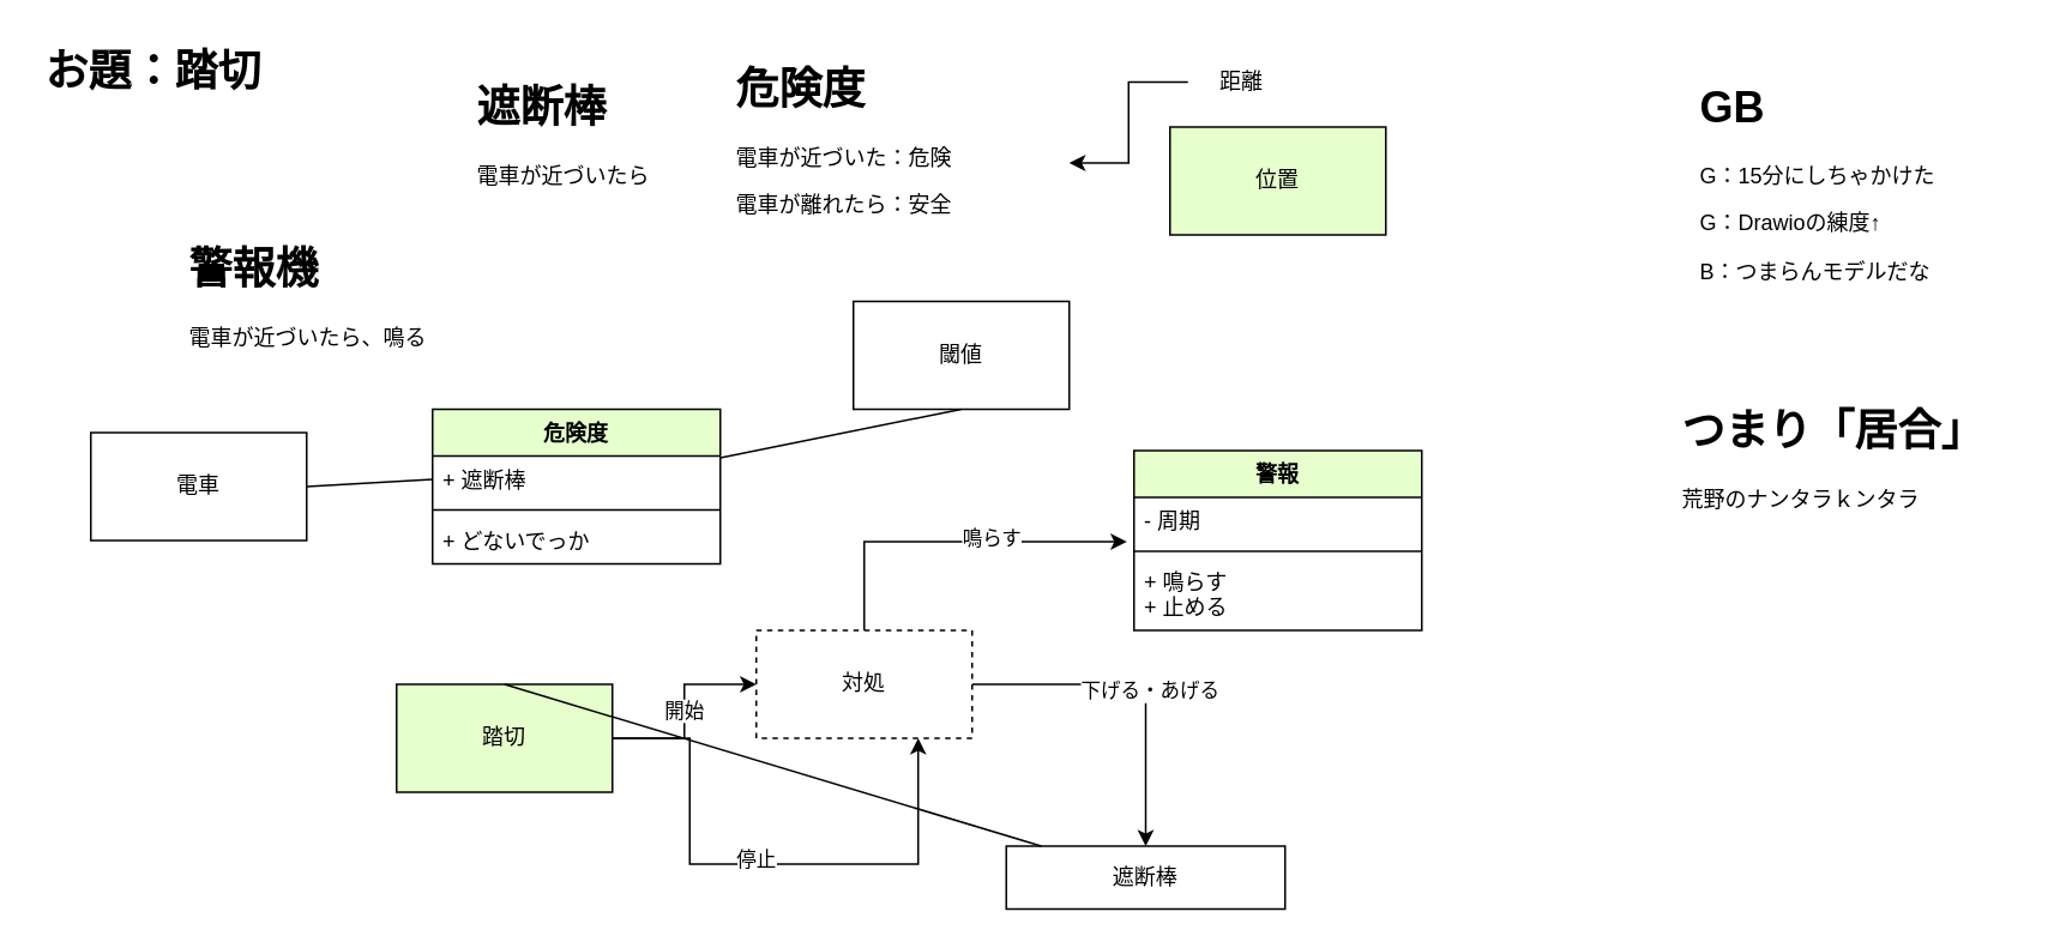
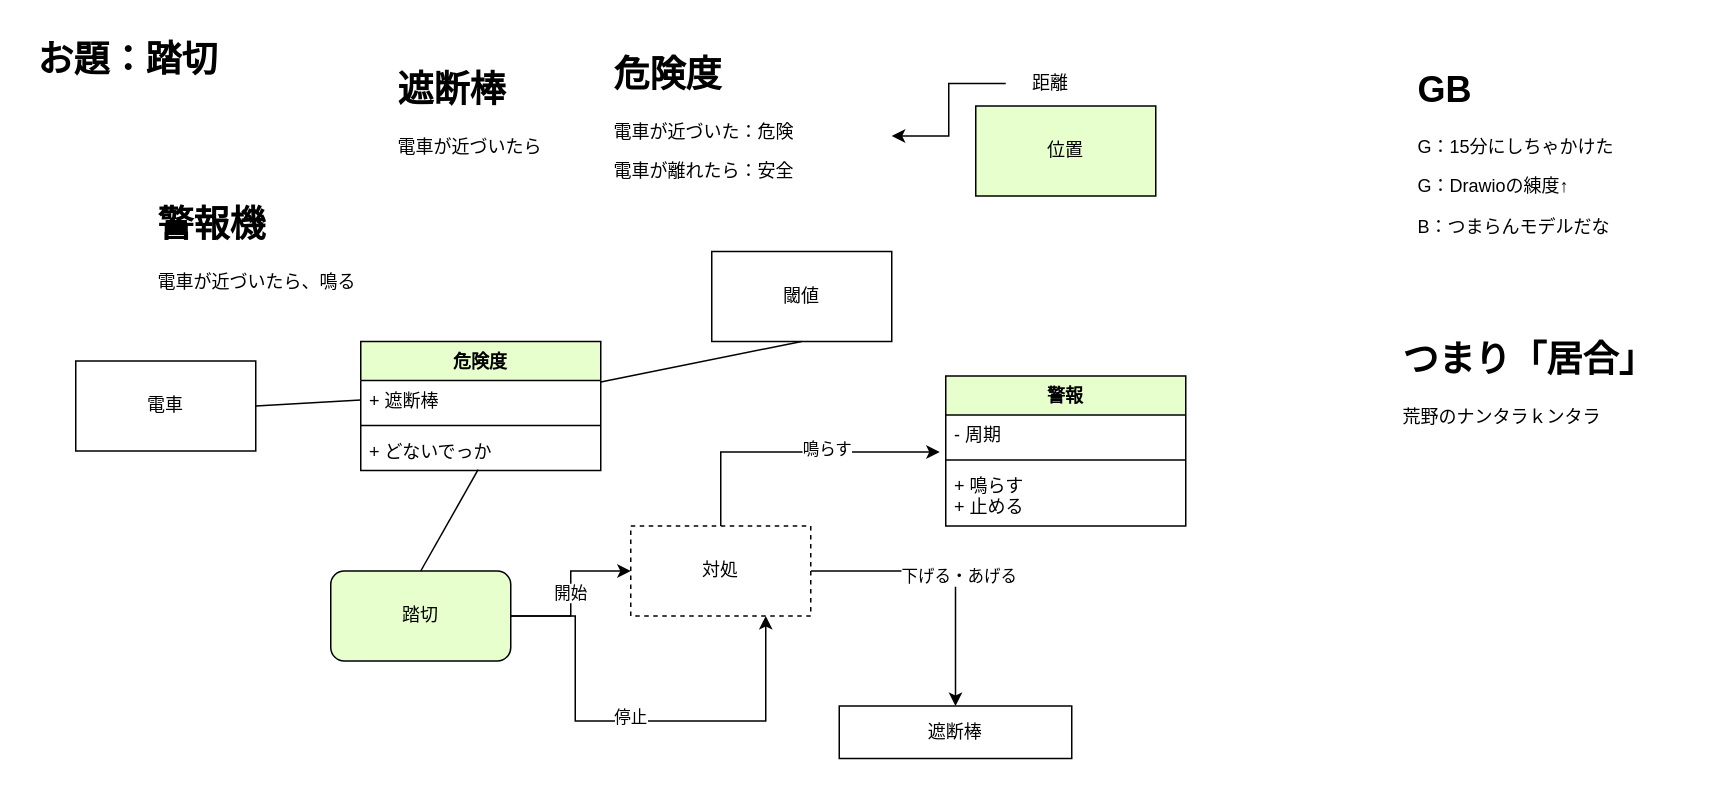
  <mxCell id="0" />
  <mxCell id="1" parent="0" />
  <mxCell id="2" value="&lt;h1&gt;警報機&lt;/h1&gt;&lt;p&gt;電車が近づいたら、鳴る&lt;/p&gt;&lt;p&gt;&lt;br&gt;&lt;/p&gt;" style="text;html=1;strokeColor=none;fillColor=none;spacing=5;spacingTop=-20;whiteSpace=wrap;overflow=hidden;rounded=0;" vertex="1" parent="1"><mxGeometry x="100" y="130" width="190" height="120" as="geometry" /></mxCell>
  <mxCell id="3" value="&lt;h1&gt;遮断棒&lt;/h1&gt;&lt;p&gt;電車が近づいたら&lt;/p&gt;" style="text;html=1;strokeColor=none;fillColor=none;spacing=5;spacingTop=-20;whiteSpace=wrap;overflow=hidden;rounded=0;" vertex="1" parent="1"><mxGeometry x="260" y="40" width="190" height="120" as="geometry" /></mxCell>
  <mxCell id="4" value="電車" style="rounded=0;whiteSpace=wrap;html=1;" vertex="1" parent="1"><mxGeometry x="50" y="240" width="120" height="60" as="geometry" /></mxCell>
  <mxCell id="5" value="遮断棒" style="rounded=0;whiteSpace=wrap;html=1;" vertex="1" parent="1"><mxGeometry x="559" y="470" width="155" height="35" as="geometry" /></mxCell>
  <mxCell id="6" value="&lt;h1&gt;危険度&lt;/h1&gt;&lt;p&gt;電車が近づいた：危険&lt;/p&gt;&lt;p&gt;電車が離れたら：安全&lt;/p&gt;" style="text;html=1;strokeColor=none;fillColor=none;spacing=5;spacingTop=-20;whiteSpace=wrap;overflow=hidden;rounded=0;" vertex="1" parent="1"><mxGeometry x="404" y="30" width="190" height="120" as="geometry" /></mxCell>
  <mxCell id="7" value="開始" style="edgeStyle=orthogonalEdgeStyle;rounded=0;orthogonalLoop=1;jettySize=auto;html=1;entryX=0;entryY=0.5;entryDx=0;entryDy=0;" edge="1" parent="1" source="10" target="21"><mxGeometry relative="1" as="geometry" /></mxCell>
  <mxCell id="8" style="edgeStyle=orthogonalEdgeStyle;rounded=0;orthogonalLoop=1;jettySize=auto;html=1;entryX=0.75;entryY=1;entryDx=0;entryDy=0;" edge="1" parent="1" source="10" target="21"><mxGeometry relative="1" as="geometry"><mxPoint x="510" y="460" as="targetPoint" /><Array as="points"><mxPoint x="383" y="410" /><mxPoint x="383" y="480" /><mxPoint x="510" y="480" /></Array></mxGeometry></mxCell>
  <mxCell id="9" value="停止" style="edgeLabel;html=1;align=center;verticalAlign=middle;resizable=0;points=[];" vertex="1" connectable="0" parent="8"><mxGeometry x="-0.036" y="3" relative="1" as="geometry"><mxPoint as="offset" /></mxGeometry></mxCell>
- <mxCell id="10" value="踏切" style="rounded=0;whiteSpace=wrap;html=1;fillColor=#E6FFCC;" vertex="1" parent="1"><mxGeometry x="220" y="380" width="120" height="60" as="geometry" /></mxCell>
+ <mxCell id="10" value="踏切" style="whiteSpace=wrap;html=1;fillColor=#E6FFCC;rounded=1;" vertex="1" parent="1"><mxGeometry x="220" y="380" width="120" height="60" as="geometry" /></mxCell>
  <mxCell id="11" style="edgeStyle=orthogonalEdgeStyle;rounded=0;orthogonalLoop=1;jettySize=auto;html=1;" edge="1" parent="1" source="12" target="6"><mxGeometry relative="1" as="geometry" /></mxCell>
- <mxCell id="12" value="距離" style="text;html=1;strokeColor=none;fillColor=none;align=center;verticalAlign=middle;whiteSpace=wrap;rounded=0;" vertex="1" parent="1"><mxGeometry x="660" y="30" width="60" height="30" as="geometry" /></mxCell>
+ <mxCell id="12" value="距離" style="text;html=1;strokeColor=none;fillColor=none;align=center;verticalAlign=middle;whiteSpace=wrap;rounded=0;" vertex="1" parent="1"><mxGeometry x="670" y="40" width="60" height="30" as="geometry" /></mxCell>
  <mxCell id="13" value="位置" style="rounded=0;whiteSpace=wrap;html=1;fillColor=#e6ffcc;" vertex="1" parent="1"><mxGeometry x="650" y="70" width="120" height="60" as="geometry" /></mxCell>
  <mxCell id="14" value="&lt;h1&gt;お題：踏切&lt;/h1&gt;" style="text;html=1;strokeColor=none;fillColor=none;spacing=5;spacingTop=-20;whiteSpace=wrap;overflow=hidden;rounded=0;" vertex="1" parent="1"><mxGeometry x="20" y="20" width="190" height="50" as="geometry" /></mxCell>
- <mxCell id="15" value="" style="endArrow=none;html=1;rounded=0;exitX=0.5;exitY=0;exitDx=0;exitDy=0;" edge="1" parent="1" source="10" target="5"><mxGeometry width="50" height="50" relative="1" as="geometry"><mxPoint x="370" y="330" as="sourcePoint" /><mxPoint x="420" y="280" as="targetPoint" /></mxGeometry></mxCell>
+ <mxCell id="15" value="" style="endArrow=none;html=1;rounded=0;exitX=0.5;exitY=0;exitDx=0;exitDy=0;entryX=0.489;entryY=0.98;entryDx=0;entryDy=0;entryPerimeter=0;" edge="1" parent="1" source="10" target="31"><mxGeometry width="50" height="50" relative="1" as="geometry"><mxPoint x="370" y="330" as="sourcePoint" /><mxPoint x="420" y="280" as="targetPoint" /></mxGeometry></mxCell>
  <mxCell id="16" value="" style="endArrow=none;html=1;rounded=0;exitX=1;exitY=0.5;exitDx=0;exitDy=0;entryX=0;entryY=0.5;entryDx=0;entryDy=0;" edge="1" parent="1" source="4" target="29"><mxGeometry width="50" height="50" relative="1" as="geometry"><mxPoint x="370" y="330" as="sourcePoint" /><mxPoint x="420" y="280" as="targetPoint" /></mxGeometry></mxCell>
  <mxCell id="17" style="edgeStyle=orthogonalEdgeStyle;rounded=0;orthogonalLoop=1;jettySize=auto;html=1;entryX=-0.025;entryY=0.95;entryDx=0;entryDy=0;entryPerimeter=0;" edge="1" parent="1" source="21" target="25"><mxGeometry relative="1" as="geometry" /></mxCell>
  <mxCell id="18" value="鳴らす" style="edgeLabel;html=1;align=center;verticalAlign=middle;resizable=0;points=[];" vertex="1" connectable="0" parent="17"><mxGeometry x="0.228" y="2" relative="1" as="geometry"><mxPoint as="offset" /></mxGeometry></mxCell>
  <mxCell id="19" style="edgeStyle=orthogonalEdgeStyle;rounded=0;orthogonalLoop=1;jettySize=auto;html=1;" edge="1" parent="1" source="21" target="5"><mxGeometry relative="1" as="geometry" /></mxCell>
  <mxCell id="20" value="下げる・あげる" style="edgeLabel;html=1;align=center;verticalAlign=middle;resizable=0;points=[];" vertex="1" connectable="0" parent="19"><mxGeometry x="0.069" y="2" relative="1" as="geometry"><mxPoint as="offset" /></mxGeometry></mxCell>
  <mxCell id="21" value="対処" style="rounded=0;whiteSpace=wrap;html=1;dashed=1;" vertex="1" parent="1"><mxGeometry x="420" y="350" width="120" height="60" as="geometry" /></mxCell>
  <mxCell id="22" value="閾値" style="rounded=0;whiteSpace=wrap;html=1;" vertex="1" parent="1"><mxGeometry x="474" y="167" width="120" height="60" as="geometry" /></mxCell>
  <mxCell id="23" value="" style="endArrow=none;html=1;rounded=0;exitX=0.5;exitY=1;exitDx=0;exitDy=0;" edge="1" parent="1" source="22" target="28"><mxGeometry width="50" height="50" relative="1" as="geometry"><mxPoint x="300" y="390" as="sourcePoint" /><mxPoint x="310" y="310" as="targetPoint" /></mxGeometry></mxCell>
  <mxCell id="24" value="警報" style="swimlane;fontStyle=1;align=center;verticalAlign=top;childLayout=stackLayout;horizontal=1;startSize=26;horizontalStack=0;resizeParent=1;resizeParentMax=0;resizeLast=0;collapsible=1;marginBottom=0;fillColor=#E6FFCC;" vertex="1" parent="1"><mxGeometry x="630" y="250" width="160" height="100" as="geometry" /></mxCell>
  <mxCell id="25" value="- 周期" style="text;strokeColor=none;fillColor=none;align=left;verticalAlign=top;spacingLeft=4;spacingRight=4;overflow=hidden;rotatable=0;points=[[0,0.5],[1,0.5]];portConstraint=eastwest;" vertex="1" parent="24"><mxGeometry y="26" width="160" height="26" as="geometry" /></mxCell>
  <mxCell id="26" value="" style="line;strokeWidth=1;fillColor=none;align=left;verticalAlign=middle;spacingTop=-1;spacingLeft=3;spacingRight=3;rotatable=0;labelPosition=right;points=[];portConstraint=eastwest;" vertex="1" parent="24"><mxGeometry y="52" width="160" height="8" as="geometry" /></mxCell>
  <mxCell id="27" value="+ 鳴らす&#10;+ 止める" style="text;strokeColor=none;fillColor=none;align=left;verticalAlign=top;spacingLeft=4;spacingRight=4;overflow=hidden;rotatable=0;points=[[0,0.5],[1,0.5]];portConstraint=eastwest;" vertex="1" parent="24"><mxGeometry y="60" width="160" height="40" as="geometry" /></mxCell>
  <mxCell id="28" value="危険度" style="swimlane;fontStyle=1;align=center;verticalAlign=top;childLayout=stackLayout;horizontal=1;startSize=26;horizontalStack=0;resizeParent=1;resizeParentMax=0;resizeLast=0;collapsible=1;marginBottom=0;fillColor=#E6FFCC;" vertex="1" parent="1"><mxGeometry x="240" y="227" width="160" height="86" as="geometry" /></mxCell>
  <mxCell id="29" value="+ 遮断棒" style="text;strokeColor=none;fillColor=none;align=left;verticalAlign=top;spacingLeft=4;spacingRight=4;overflow=hidden;rotatable=0;points=[[0,0.5],[1,0.5]];portConstraint=eastwest;" vertex="1" parent="28"><mxGeometry y="26" width="160" height="26" as="geometry" /></mxCell>
  <mxCell id="30" value="" style="line;strokeWidth=1;fillColor=none;align=left;verticalAlign=middle;spacingTop=-1;spacingLeft=3;spacingRight=3;rotatable=0;labelPosition=right;points=[];portConstraint=eastwest;" vertex="1" parent="28"><mxGeometry y="52" width="160" height="8" as="geometry" /></mxCell>
  <mxCell id="31" value="+ どないでっか" style="text;strokeColor=none;fillColor=none;align=left;verticalAlign=top;spacingLeft=4;spacingRight=4;overflow=hidden;rotatable=0;points=[[0,0.5],[1,0.5]];portConstraint=eastwest;" vertex="1" parent="28"><mxGeometry y="60" width="160" height="26" as="geometry" /></mxCell>
  <mxCell id="32" value="&lt;h1&gt;GB&lt;/h1&gt;&lt;p&gt;G：15分にしちゃかけた&lt;/p&gt;&lt;p&gt;G：Drawioの練度↑&lt;/p&gt;&lt;p&gt;B：つまらんモデルだな&lt;/p&gt;&lt;p&gt;&lt;br&gt;&lt;/p&gt;&lt;p&gt;&lt;br&gt;&lt;/p&gt;" style="text;html=1;strokeColor=none;fillColor=none;spacing=5;spacingTop=-20;whiteSpace=wrap;overflow=hidden;rounded=0;" vertex="1" parent="1"><mxGeometry x="940" y="40" width="190" height="120" as="geometry" /></mxCell>
  <mxCell id="33" value="&lt;h1&gt;つまり「居合」&lt;/h1&gt;&lt;div&gt;荒野のナンタラｋンタラ&lt;/div&gt;" style="text;html=1;strokeColor=none;fillColor=none;spacing=5;spacingTop=-20;whiteSpace=wrap;overflow=hidden;rounded=0;" vertex="1" parent="1"><mxGeometry x="930" y="220" width="190" height="120" as="geometry" /></mxCell>
